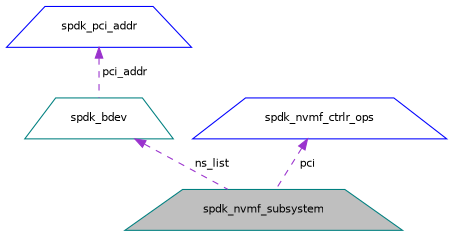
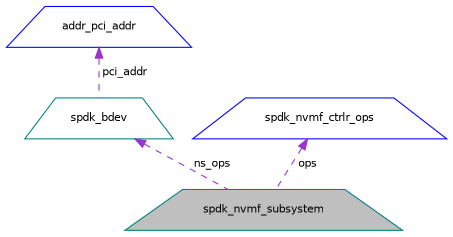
  digraph {
    node [color=teal fillcolor=white fontname=Helvetica fontsize=10 shape=trapezium style=filled]
    edge [color=darkorchid3 dir=back fontname=Helvetica fontsize=10 labelfontname=Helvetica labelfontsize=10 style=dashed]
    n1 [fillcolor=grey75 fontcolor=black height=0.2 label=spdk_nvmf_subsystem width=0.4]
-   n2 [color=blue height=0.2 label=spdk_pci_addr width=0.4]
+   n2 [color=blue height=0.2 label=addr_pci_addr width=0.4]
    n3 [height=0.2 label=spdk_bdev width=0.4]
    n4 [color=blue height=0.2 label=spdk_nvmf_ctrlr_ops width=0.4]
    n2 -> n3 [label=" pci_addr"]
-   n3 -> n1 [label=" ns_list"]
-   n4 -> n1 [label=" pci"]
+   n3 -> n1 [label=" ns_ops"]
+   n4 -> n1 [label=" ops"]
  }
